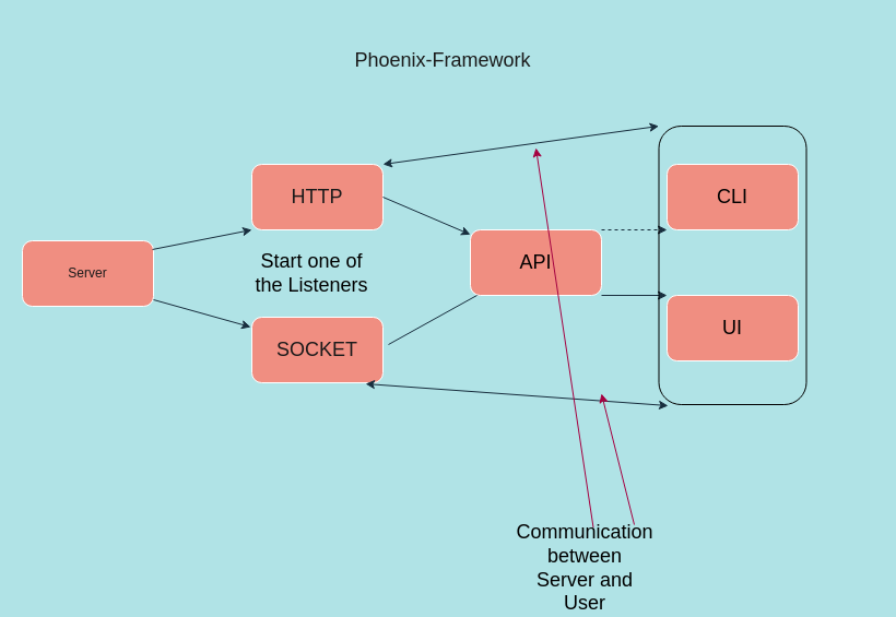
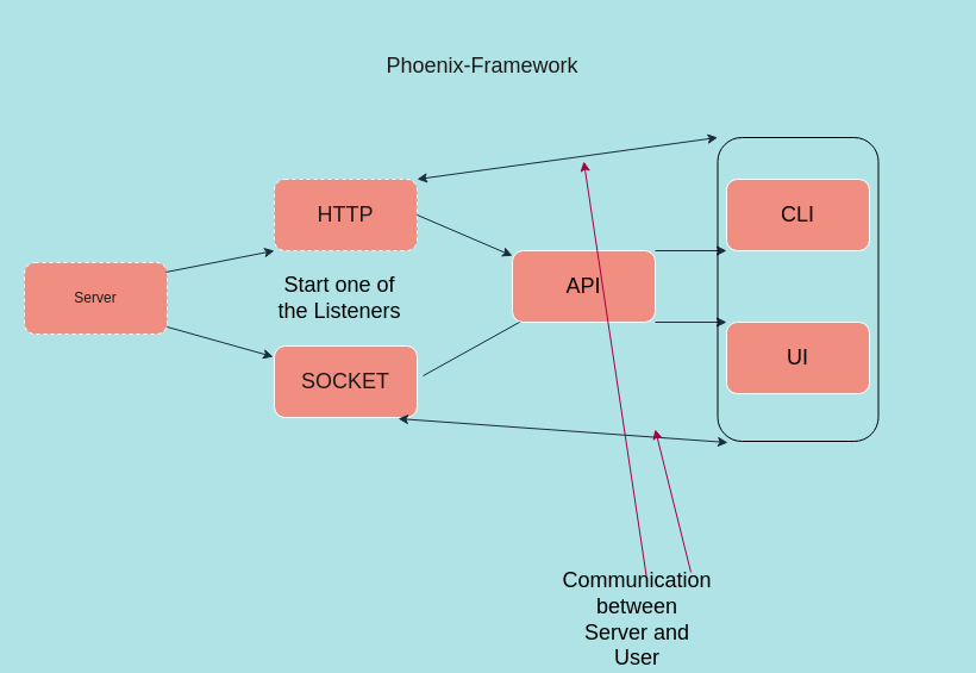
  <mxCell id="0" />
  <mxCell id="1" parent="0" />
- <mxCell id="2" value="&lt;div&gt;Server&lt;/div&gt;" style="rounded=1;whiteSpace=wrap;html=1;fillColor=#F08E81;strokeColor=#FFFFFF;fontColor=#1A1A1A;" parent="1" vertex="1"><mxGeometry x="20" y="220" width="120" height="60" as="geometry" /></mxCell>
+ <mxCell id="2" value="&lt;div&gt;Server&lt;/div&gt;" style="rounded=1;whiteSpace=wrap;html=1;fillColor=#F08E81;strokeColor=#FFFFFF;fontColor=#1A1A1A;dashed=1;" parent="1" vertex="1"><mxGeometry x="20" y="220" width="120" height="60" as="geometry" /></mxCell>
  <mxCell id="3" value="&lt;font style=&quot;font-size: 18px&quot;&gt;Phoenix-Framework&lt;/font&gt;" style="text;html=1;align=center;verticalAlign=middle;whiteSpace=wrap;rounded=0;fontColor=#1A1A1A;" parent="1" vertex="1"><mxGeometry x="285" y="20" width="240" height="70" as="geometry" /></mxCell>
  <mxCell id="4" value="" style="endArrow=classic;html=1;rounded=0;fontSize=18;shadow=0;strokeColor=#182E3E;entryX=0;entryY=1;entryDx=0;entryDy=0;exitX=0.992;exitY=0.133;exitDx=0;exitDy=0;exitPerimeter=0;labelBackgroundColor=#B0E3E6;fontColor=#1A1A1A;" parent="1" source="2" target="5" edge="1"><mxGeometry width="50" height="50" relative="1" as="geometry"><mxPoint x="140" y="240" as="sourcePoint" /><mxPoint x="240" y="160" as="targetPoint" /></mxGeometry></mxCell>
- <mxCell id="5" value="&lt;div&gt;HTTP&lt;/div&gt;" style="rounded=1;whiteSpace=wrap;html=1;fontSize=18;fillColor=#F08E81;strokeColor=#FFFFFF;fontColor=#1A1A1A;" parent="1" vertex="1"><mxGeometry x="230" y="150" width="120" height="60" as="geometry" /></mxCell>
+ <mxCell id="5" value="&lt;div&gt;HTTP&lt;/div&gt;" style="rounded=1;whiteSpace=wrap;html=1;fontSize=18;fillColor=#F08E81;strokeColor=#FFFFFF;fontColor=#1A1A1A;dashed=1;" parent="1" vertex="1"><mxGeometry x="230" y="150" width="120" height="60" as="geometry" /></mxCell>
  <mxCell id="6" value="" style="endArrow=classic;html=1;rounded=1;sketch=0;strokeColor=#182E3E;curved=0;entryX=-0.008;entryY=0.15;entryDx=0;entryDy=0;entryPerimeter=0;exitX=1;exitY=0.9;exitDx=0;exitDy=0;exitPerimeter=0;labelBackgroundColor=#B0E3E6;fontColor=#1A1A1A;" parent="1" source="2" target="7" edge="1"><mxGeometry width="50" height="50" relative="1" as="geometry"><mxPoint x="140" y="290" as="sourcePoint" /><mxPoint x="230" y="380" as="targetPoint" /></mxGeometry></mxCell>
  <mxCell id="7" value="&lt;font style=&quot;font-size: 18px&quot;&gt;SOCKET&lt;/font&gt;" style="rounded=1;whiteSpace=wrap;html=1;sketch=0;fontColor=#1A1A1A;strokeColor=#FFFFFF;fillColor=#F08E81;" parent="1" vertex="1"><mxGeometry x="230" y="290" width="120" height="60" as="geometry" /></mxCell>
  <mxCell id="8" value="" style="endArrow=classic;html=1;rounded=1;sketch=0;fontSize=18;fontColor=#000000;strokeColor=#182E3E;curved=0;exitX=1;exitY=0.5;exitDx=0;exitDy=0;startArrow=none;" parent="1" source="10" edge="1"><mxGeometry width="50" height="50" relative="1" as="geometry"><mxPoint x="385" y="195" as="sourcePoint" /><mxPoint x="488" y="240" as="targetPoint" /><Array as="points" /></mxGeometry></mxCell>
  <mxCell id="9" value="" style="endArrow=classic;html=1;rounded=1;sketch=0;fontSize=18;fontColor=#000000;strokeColor=#182E3E;curved=0;" parent="1" edge="1"><mxGeometry width="50" height="50" relative="1" as="geometry"><mxPoint x="355" y="315" as="sourcePoint" /><mxPoint x="490" y="240" as="targetPoint" /></mxGeometry></mxCell>
  <mxCell id="10" value="API" style="rounded=1;whiteSpace=wrap;html=1;sketch=0;fontSize=18;fontColor=#000000;strokeColor=#FFFFFF;fillColor=#F08E81;" parent="1" vertex="1"><mxGeometry x="430" y="210" width="120" height="60" as="geometry" /></mxCell>
  <mxCell id="11" value="" style="endArrow=classic;html=1;rounded=1;sketch=0;fontSize=18;fontColor=#000000;strokeColor=#182E3E;curved=0;exitX=1;exitY=0.5;exitDx=0;exitDy=0;" parent="1" source="5" target="10" edge="1"><mxGeometry width="50" height="50" relative="1" as="geometry"><mxPoint x="350" y="180" as="sourcePoint" /><mxPoint x="488" y="240" as="targetPoint" /><Array as="points" /></mxGeometry></mxCell>
  <mxCell id="12" value="&lt;div&gt;Start one of the Listeners&lt;/div&gt;" style="text;html=1;strokeColor=none;fillColor=none;align=center;verticalAlign=middle;whiteSpace=wrap;rounded=0;sketch=0;fontSize=18;fontColor=#000000;" parent="1" vertex="1"><mxGeometry x="230" y="240" width="110" height="20" as="geometry" /></mxCell>
  <mxCell id="13" value="CLI" style="rounded=1;whiteSpace=wrap;html=1;sketch=0;fontSize=18;fontColor=#000000;strokeColor=#FFFFFF;fillColor=#F08E81;" parent="1" vertex="1"><mxGeometry x="610" y="150" width="120" height="60" as="geometry" /></mxCell>
  <mxCell id="14" value="UI" style="rounded=1;whiteSpace=wrap;html=1;sketch=0;fontSize=18;fontColor=#000000;strokeColor=#FFFFFF;fillColor=#F08E81;" parent="1" vertex="1"><mxGeometry x="610" y="270" width="120" height="60" as="geometry" /></mxCell>
  <mxCell id="15" value="" style="endArrow=classic;html=1;rounded=1;sketch=0;fontSize=18;fontColor=#000000;strokeColor=#182E3E;curved=0;entryX=0;entryY=0;entryDx=0;entryDy=0;exitX=1;exitY=1;exitDx=0;exitDy=0;" parent="1" source="10" target="14" edge="1"><mxGeometry width="50" height="50" relative="1" as="geometry"><mxPoint x="550" y="305" as="sourcePoint" /><mxPoint x="600" y="255" as="targetPoint" /></mxGeometry></mxCell>
- <mxCell id="16" value="" style="endArrow=classic;html=1;rounded=1;sketch=0;fontSize=18;fontColor=#000000;strokeColor=#182E3E;curved=0;entryX=0;entryY=1;entryDx=0;entryDy=0;exitX=1;exitY=0;exitDx=0;exitDy=0;dashed=1;" parent="1" source="10" target="13" edge="1"><mxGeometry width="50" height="50" relative="1" as="geometry"><mxPoint x="550" y="230" as="sourcePoint" /><mxPoint x="600" y="180" as="targetPoint" /></mxGeometry></mxCell>
+ <mxCell id="16" value="" style="endArrow=classic;html=1;rounded=1;sketch=0;fontSize=18;fontColor=#000000;strokeColor=#182E3E;curved=0;entryX=0;entryY=1;entryDx=0;entryDy=0;exitX=1;exitY=0;exitDx=0;exitDy=0;" parent="1" source="10" target="13" edge="1"><mxGeometry width="50" height="50" relative="1" as="geometry"><mxPoint x="550" y="230" as="sourcePoint" /><mxPoint x="600" y="180" as="targetPoint" /></mxGeometry></mxCell>
  <mxCell id="17" value="" style="endArrow=classic;startArrow=classic;html=1;rounded=1;sketch=0;fontSize=18;fontColor=#000000;strokeColor=#182E3E;curved=0;exitX=0.867;exitY=1.017;exitDx=0;exitDy=0;exitPerimeter=0;entryX=1.004;entryY=0.937;entryDx=0;entryDy=0;entryPerimeter=0;" parent="1" source="7" target="18" edge="1"><mxGeometry width="50" height="50" relative="1" as="geometry"><mxPoint x="475" y="440" as="sourcePoint" /><mxPoint x="565" y="405" as="targetPoint" /><Array as="points" /></mxGeometry></mxCell>
  <mxCell id="18" value="" style="rounded=1;whiteSpace=wrap;html=1;sketch=0;fontSize=18;fontColor=#000000;strokeColor=#000000;fillColor=none;rotation=90;" parent="1" vertex="1"><mxGeometry x="542.5" y="175" width="255" height="135" as="geometry" /></mxCell>
  <mxCell id="19" value="" style="endArrow=classic;startArrow=classic;html=1;rounded=1;sketch=0;fontSize=18;fontColor=#000000;strokeColor=#182E3E;curved=0;entryX=0;entryY=1;entryDx=0;entryDy=0;exitX=1;exitY=0;exitDx=0;exitDy=0;" parent="1" source="5" target="18" edge="1"><mxGeometry width="50" height="50" relative="1" as="geometry"><mxPoint x="475" y="170" as="sourcePoint" /><mxPoint x="525" y="120" as="targetPoint" /></mxGeometry></mxCell>
  <mxCell id="20" value="Communication between Server and User" style="text;html=1;strokeColor=none;fillColor=none;align=center;verticalAlign=middle;whiteSpace=wrap;rounded=0;sketch=0;fontSize=18;fontColor=#000000;" parent="1" vertex="1"><mxGeometry x="505" y="505" width="60" height="30" as="geometry" /></mxCell>
  <mxCell id="21" value="" style="endArrow=classic;html=1;rounded=1;sketch=0;fontSize=18;fontColor=#000000;strokeColor=#A50040;curved=0;fillColor=#d80073;" parent="1" edge="1"><mxGeometry width="50" height="50" relative="1" as="geometry"><mxPoint x="542.5" y="482.5" as="sourcePoint" /><mxPoint x="490" y="135" as="targetPoint" /></mxGeometry></mxCell>
  <mxCell id="22" value="" style="endArrow=classic;html=1;rounded=1;sketch=0;fontSize=18;fontColor=#000000;strokeColor=#A50040;curved=0;fillColor=#d80073;" parent="1" edge="1"><mxGeometry width="50" height="50" relative="1" as="geometry"><mxPoint x="580" y="480" as="sourcePoint" /><mxPoint x="550" y="360" as="targetPoint" /></mxGeometry></mxCell>
